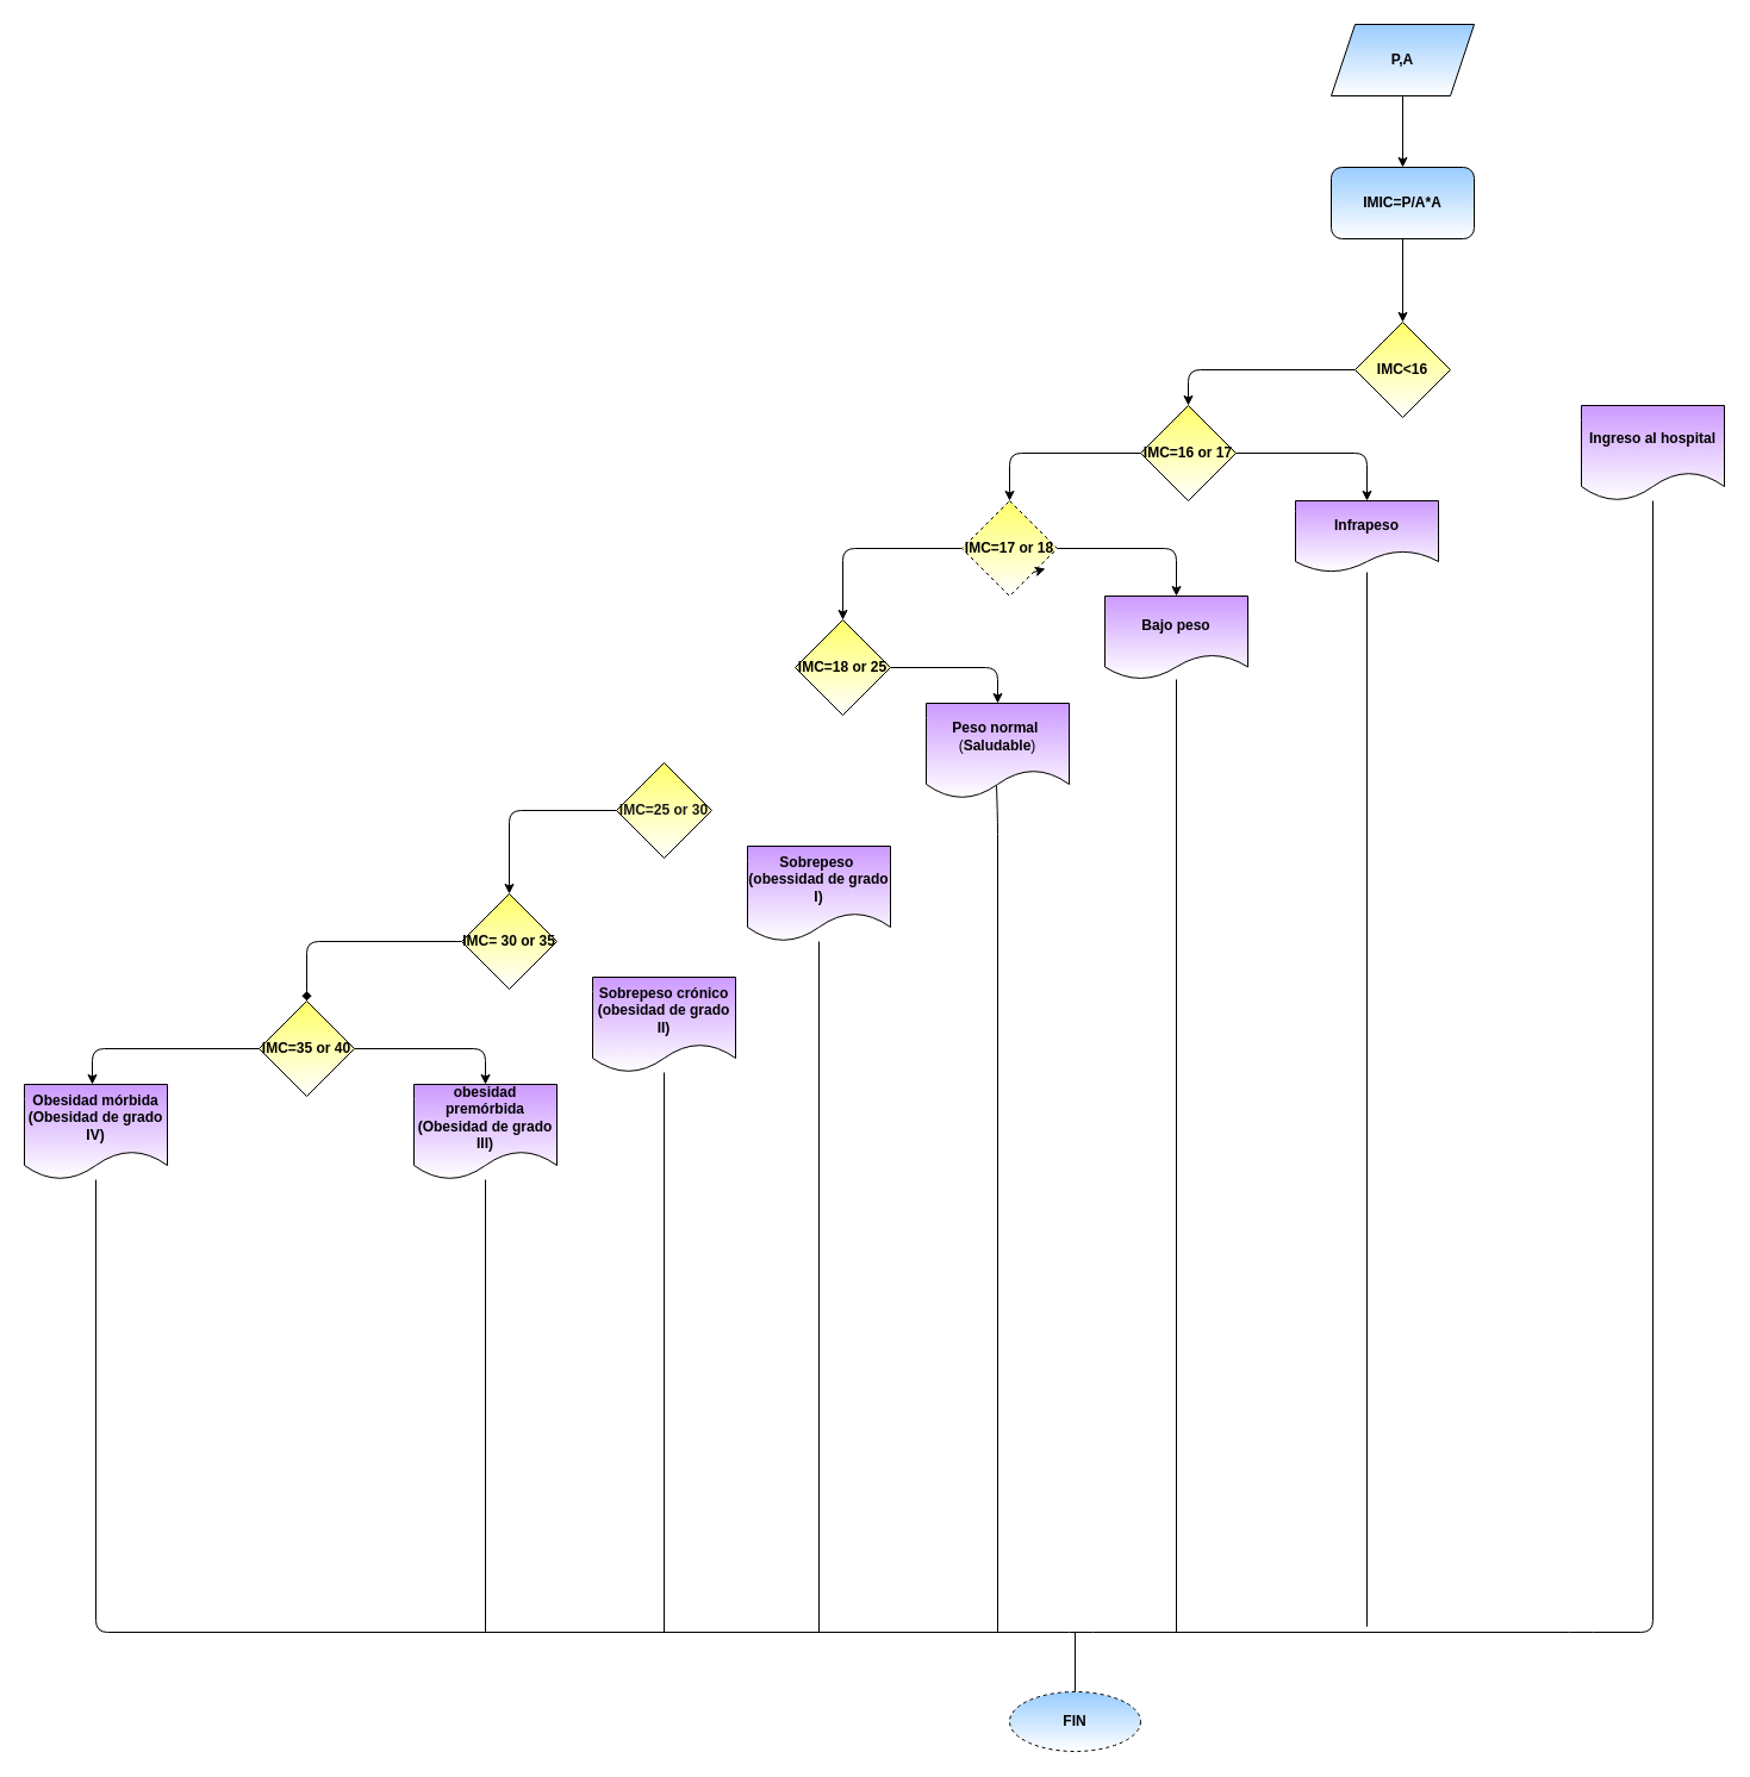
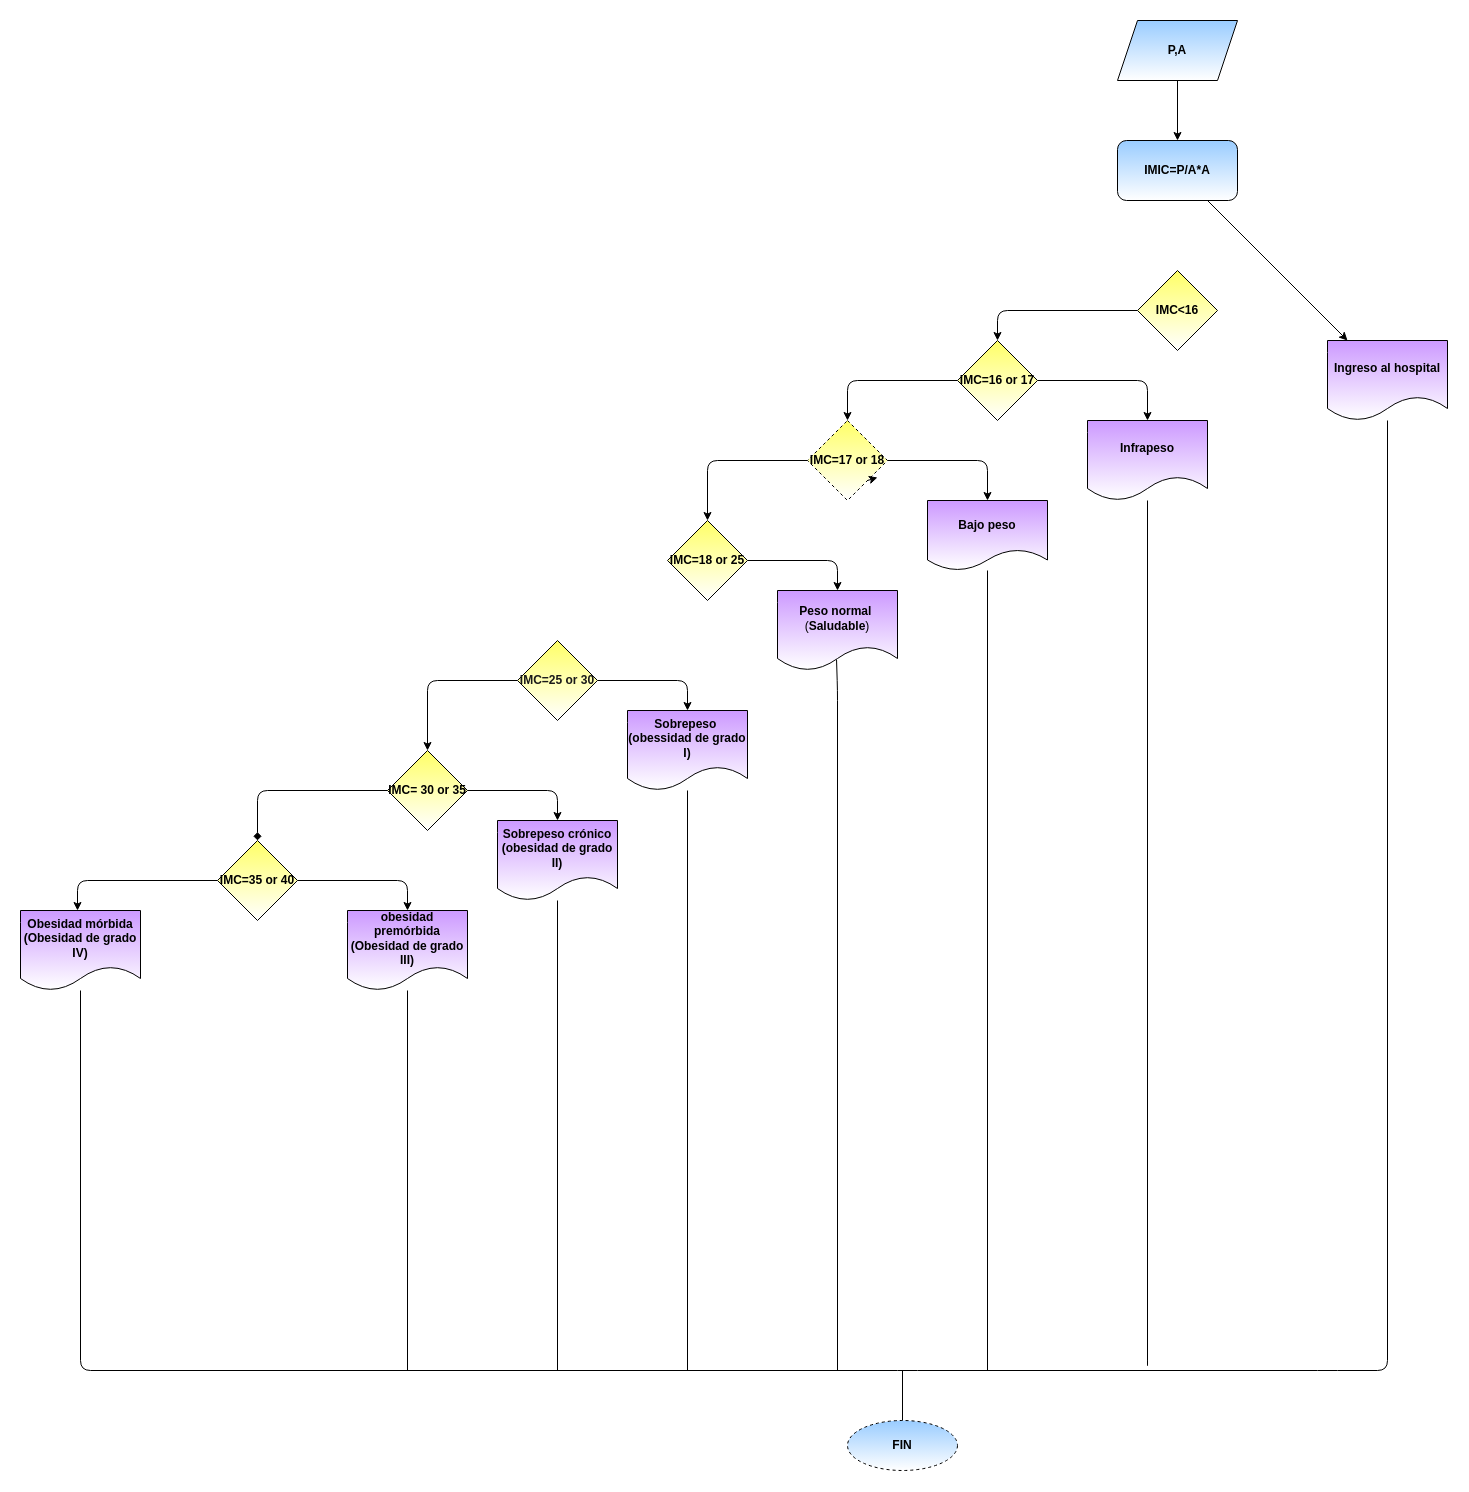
  <mxCell id="0" />
  <mxCell id="1" parent="0" />
  <mxCell id="2" value="" style="edgeStyle=none;html=1;" parent="1" source="3" target="5" edge="1"><mxGeometry relative="1" as="geometry" /></mxCell>
  <mxCell id="3" value="&lt;b&gt;&lt;font color=&quot;#000000&quot;&gt;P,A&lt;/font&gt;&lt;/b&gt;" style="shape=parallelogram;perimeter=parallelogramPerimeter;whiteSpace=wrap;html=1;fixedSize=1;fillColor=#99CCFF;gradientColor=#ffffff;" parent="1" vertex="1"><mxGeometry x="1117" y="20" width="120" height="60" as="geometry" /></mxCell>
- <mxCell id="4" value="" style="edgeStyle=none;html=1;" parent="1" source="5" target="7" edge="1"><mxGeometry relative="1" as="geometry" /></mxCell>
+ <mxCell id="4" value="" style="edgeStyle=none;html=1;" parent="1" source="5" target="9" edge="1"><mxGeometry relative="1" as="geometry" /></mxCell>
  <mxCell id="5" value="&lt;b&gt;&lt;font color=&quot;#000000&quot;&gt;IMIC=P/A*A&lt;/font&gt;&lt;/b&gt;" style="whiteSpace=wrap;html=1;fillColor=#99CCFF;gradientColor=#ffffff;rounded=1;" parent="1" vertex="1"><mxGeometry x="1117" y="140" width="120" height="60" as="geometry" /></mxCell>
  <mxCell id="6" value="" style="edgeStyle=none;html=1;" parent="1" source="7" target="12" edge="1"><mxGeometry relative="1" as="geometry"><Array as="points"><mxPoint x="997" y="310" /></Array></mxGeometry></mxCell>
  <mxCell id="7" value="&lt;b&gt;&lt;font color=&quot;#000000&quot;&gt;IMC&amp;lt;16&lt;/font&gt;&lt;/b&gt;" style="rhombus;whiteSpace=wrap;html=1;fillColor=#FFFF66;gradientColor=#ffffff;" parent="1" vertex="1"><mxGeometry x="1137" y="270" width="80" height="80" as="geometry" /></mxCell>
  <mxCell id="8" style="edgeStyle=none;html=1;endArrow=none;endFill=0;" edge="1" parent="1" source="9"><mxGeometry relative="1" as="geometry"><mxPoint x="867" y="1370" as="targetPoint" /><Array as="points"><mxPoint x="1387" y="1370" /><mxPoint x="1327" y="1370" /><mxPoint x="907" y="1370" /></Array></mxGeometry></mxCell>
  <mxCell id="9" value="&lt;b&gt;&lt;font color=&quot;#000000&quot;&gt;Ingreso al hospital&lt;/font&gt;&lt;/b&gt;" style="shape=document;whiteSpace=wrap;html=1;boundedLbl=1;fillColor=#CC99FF;gradientColor=#ffffff;" parent="1" vertex="1"><mxGeometry x="1327" y="340" width="120" height="80" as="geometry" /></mxCell>
  <mxCell id="10" style="edgeStyle=none;html=1;" parent="1" source="12" target="14" edge="1"><mxGeometry relative="1" as="geometry"><mxPoint x="1157" y="380" as="targetPoint" /><Array as="points"><mxPoint x="1147" y="380" /></Array></mxGeometry></mxCell>
  <mxCell id="11" value="" style="edgeStyle=none;html=1;" parent="1" source="12" target="17" edge="1"><mxGeometry relative="1" as="geometry"><Array as="points"><mxPoint y="380" x="847" /></Array></mxGeometry></mxCell>
  <mxCell id="12" value="&lt;b&gt;&lt;font color=&quot;#000000&quot;&gt;IMC=16 or 17&lt;/font&gt;&lt;/b&gt;" style="rhombus;whiteSpace=wrap;html=1;fillColor=#FFFF66;gradientColor=#ffffff;" parent="1" vertex="1"><mxGeometry x="957" y="340" width="80" height="80" as="geometry" /></mxCell>
  <mxCell id="13" style="edgeStyle=none;html=1;endArrow=none;endFill=0;" parent="1" source="14" edge="1"><mxGeometry relative="1" as="geometry"><mxPoint x="1147" y="1170" as="targetPoint" /><Array as="points"><mxPoint x="1147" y="1370" /><mxPoint x="1147" y="1290" /></Array></mxGeometry></mxCell>
- <mxCell id="14" value="&lt;b&gt;&lt;font color=&quot;#000000&quot;&gt;Infrapeso&lt;/font&gt;&lt;/b&gt;" style="shape=document;whiteSpace=wrap;html=1;boundedLbl=1;fillColor=#CC99FF;gradientColor=#ffffff;" parent="1" vertex="1"><mxGeometry x="1087" y="420" width="120" height="60" as="geometry" /></mxCell>
+ <mxCell id="14" value="&lt;b&gt;&lt;font color=&quot;#000000&quot;&gt;Infrapeso&lt;/font&gt;&lt;/b&gt;" style="shape=document;whiteSpace=wrap;html=1;boundedLbl=1;fillColor=#CC99FF;gradientColor=#ffffff;" parent="1" vertex="1"><mxGeometry x="1087" y="420" width="120" height="80" as="geometry" /></mxCell>
  <mxCell id="15" value="" style="edgeStyle=none;html=1;" parent="1" source="17" target="20" edge="1"><mxGeometry relative="1" as="geometry"><Array as="points"><mxPoint x="987" y="460" /></Array></mxGeometry></mxCell>
  <mxCell id="16" value="" style="edgeStyle=none;html=1;" parent="1" source="17" target="22" edge="1"><mxGeometry relative="1" as="geometry"><Array as="points"><mxPoint x="707" y="460" /></Array></mxGeometry></mxCell>
  <mxCell id="17" value="&lt;b&gt;&lt;font color=&quot;#000000&quot;&gt;IMC=17 or 18&lt;/font&gt;&lt;/b&gt;" style="rhombus;whiteSpace=wrap;html=1;fillColor=#FFFF66;gradientColor=#ffffff;dashed=1;" parent="1" vertex="1"><mxGeometry x="807" y="420" width="80" height="80" as="geometry" /></mxCell>
  <mxCell id="18" style="edgeStyle=none;html=1;exitX=1;exitY=1;exitDx=0;exitDy=0;entryX=0.875;entryY=0.713;entryDx=0;entryDy=0;entryPerimeter=0;" parent="1" source="17" target="17" edge="1"><mxGeometry relative="1" as="geometry" /></mxCell>
  <mxCell id="19" style="edgeStyle=none;html=1;endArrow=none;endFill=0;" edge="1" parent="1" source="20"><mxGeometry relative="1" as="geometry"><mxPoint x="987" y="1370" as="targetPoint" /></mxGeometry></mxCell>
  <mxCell id="20" value="&lt;b&gt;&lt;font color=&quot;#000000&quot;&gt;Bajo peso&lt;/font&gt;&lt;/b&gt;" style="shape=document;whiteSpace=wrap;html=1;boundedLbl=1;fillColor=#CC99FF;gradientColor=#ffffff;" parent="1" vertex="1"><mxGeometry x="927" y="500" width="120" height="70" as="geometry" /></mxCell>
  <mxCell id="21" value="" style="edgeStyle=none;html=1;" parent="1" source="22" target="24" edge="1"><mxGeometry relative="1" as="geometry"><Array as="points"><mxPoint x="837" y="560" /></Array></mxGeometry></mxCell>
  <mxCell id="22" value="&lt;b&gt;&lt;font color=&quot;#000000&quot;&gt;IMC=18 or 25&lt;/font&gt;&lt;/b&gt;" style="rhombus;whiteSpace=wrap;html=1;fillColor=#FFFF66;gradientColor=#ffffff;" parent="1" vertex="1"><mxGeometry x="667" y="520" width="80" height="80" as="geometry" /></mxCell>
  <mxCell id="23" style="edgeStyle=none;html=1;endArrow=none;endFill=0;exitX=0.492;exitY=0.863;exitDx=0;exitDy=0;exitPerimeter=0;" edge="1" parent="1" source="24"><mxGeometry relative="1" as="geometry"><mxPoint x="837" y="1370" as="targetPoint" /><Array as="points"><mxPoint x="837" y="690" /></Array></mxGeometry></mxCell>
  <mxCell id="24" value="&lt;b&gt;&lt;font color=&quot;#000000&quot;&gt;Peso normal&amp;nbsp;&lt;br&gt;&lt;/font&gt;&lt;/b&gt;(&lt;b&gt;&lt;font color=&quot;#000000&quot;&gt;Saludable&lt;/font&gt;&lt;/b&gt;)" style="shape=document;whiteSpace=wrap;html=1;boundedLbl=1;fillColor=#CC99FF;gradientColor=#ffffff;" parent="1" vertex="1"><mxGeometry x="777" y="590" width="120" height="80" as="geometry" /></mxCell>
+ <mxCell id="25" value="" style="edgeStyle=none;html=1;" parent="1" source="27" target="29" edge="1"><mxGeometry relative="1" as="geometry"><Array as="points"><mxPoint x="687" y="680" /></Array></mxGeometry></mxCell>
  <mxCell id="26" value="" style="edgeStyle=none;html=1;" parent="1" source="27" target="32" edge="1"><mxGeometry relative="1" as="geometry"><Array as="points"><mxPoint x="427" y="680" /></Array></mxGeometry></mxCell>
  <mxCell id="27" value="&lt;b&gt;&lt;font color=&quot;#1a1a1a&quot;&gt;IMC=25 or 30&lt;/font&gt;&lt;/b&gt;" style="rhombus;whiteSpace=wrap;html=1;fillColor=#FFFF66;gradientColor=#ffffff;" parent="1" vertex="1"><mxGeometry x="517" y="640" width="80" height="80" as="geometry" /></mxCell>
  <mxCell id="28" style="edgeStyle=none;html=1;endArrow=none;endFill=0;" edge="1" parent="1" source="29"><mxGeometry relative="1" as="geometry"><mxPoint x="687" y="1370" as="targetPoint" /></mxGeometry></mxCell>
  <mxCell id="29" value="&lt;b&gt;&lt;font color=&quot;#000000&quot;&gt;Sobrepeso&amp;nbsp;&lt;br&gt;(obessidad de grado I)&lt;br&gt;&lt;/font&gt;&lt;/b&gt;" style="shape=document;whiteSpace=wrap;html=1;boundedLbl=1;fillColor=#CC99FF;gradientColor=#ffffff;" parent="1" vertex="1"><mxGeometry x="627" y="710" width="120" height="80" as="geometry" /></mxCell>
+ <mxCell id="30" value="" style="edgeStyle=none;html=1;" parent="1" source="32" target="34" edge="1"><mxGeometry relative="1" as="geometry"><Array as="points"><mxPoint x="557" y="790" /></Array></mxGeometry></mxCell>
  <mxCell id="31" value="" style="edgeStyle=none;html=1;endArrow=diamond;" parent="1" source="32" target="37" edge="1"><mxGeometry relative="1" as="geometry"><Array as="points"><mxPoint x="257" y="790" /></Array></mxGeometry></mxCell>
  <mxCell id="32" value="&lt;b&gt;&lt;font color=&quot;#000000&quot;&gt;IMC= 30 or 35&lt;/font&gt;&lt;/b&gt;" style="rhombus;whiteSpace=wrap;html=1;fillColor=#FFFF66;gradientColor=#ffffff;" parent="1" vertex="1"><mxGeometry x="387" y="750" width="80" height="80" as="geometry" /></mxCell>
  <mxCell id="33" style="edgeStyle=none;html=1;endArrow=none;endFill=0;" edge="1" parent="1" source="34"><mxGeometry relative="1" as="geometry"><mxPoint x="557" y="1370" as="targetPoint" /></mxGeometry></mxCell>
  <mxCell id="34" value="&lt;b&gt;&lt;font color=&quot;#000000&quot;&gt;Sobrepeso crónico (obesidad de grado II)&lt;/font&gt;&lt;/b&gt;" style="shape=document;whiteSpace=wrap;html=1;boundedLbl=1;fillColor=#CC99FF;gradientColor=#ffffff;" parent="1" vertex="1"><mxGeometry x="497" y="820" width="120" height="80" as="geometry" /></mxCell>
  <mxCell id="35" value="" style="edgeStyle=none;html=1;" parent="1" source="37" target="39" edge="1"><mxGeometry relative="1" as="geometry"><Array as="points"><mxPoint x="407" y="880" /></Array></mxGeometry></mxCell>
  <mxCell id="36" value="" style="edgeStyle=none;html=1;" parent="1" source="37" edge="1"><mxGeometry relative="1" as="geometry"><Array as="points"><mxPoint x="77" y="880" /></Array><mxPoint x="77" y="910" as="targetPoint" /></mxGeometry></mxCell>
  <mxCell id="37" value="&lt;b&gt;&lt;font color=&quot;#000000&quot;&gt;IMC=35 or 40&lt;/font&gt;&lt;/b&gt;" style="rhombus;whiteSpace=wrap;html=1;fillColor=#FFFF66;gradientColor=#ffffff;" parent="1" vertex="1"><mxGeometry x="217" y="840" width="80" height="80" as="geometry" /></mxCell>
  <mxCell id="38" style="edgeStyle=none;html=1;endArrow=none;endFill=0;" edge="1" parent="1" source="39"><mxGeometry relative="1" as="geometry"><mxPoint x="407" y="1370" as="targetPoint" /></mxGeometry></mxCell>
  <mxCell id="39" value="&lt;b&gt;&lt;font color=&quot;#000000&quot;&gt;obesidad premórbida&lt;br&gt;(Obesidad de grado III)&lt;/font&gt;&lt;/b&gt;" style="shape=document;whiteSpace=wrap;html=1;boundedLbl=1;fillColor=#CC99FF;gradientColor=#ffffff;" parent="1" vertex="1"><mxGeometry x="347" y="910" width="120" height="80" as="geometry" /></mxCell>
  <mxCell id="40" style="edgeStyle=none;html=1;endArrow=none;endFill=0;" edge="1" parent="1" source="41"><mxGeometry relative="1" as="geometry"><mxPoint x="902" y="1370" as="targetPoint" /></mxGeometry></mxCell>
  <mxCell id="41" value="&lt;b&gt;&lt;font color=&quot;#000000&quot;&gt;FIN&lt;/font&gt;&lt;/b&gt;" style="ellipse;whiteSpace=wrap;html=1;fillColor=#99CCFF;gradientColor=#ffffff;dashed=1;" vertex="1" parent="1"><mxGeometry y="1420" width="110" height="50" as="geometry" x="847" /></mxCell>
  <mxCell id="42" style="edgeStyle=none;html=1;fontColor=#000000;endArrow=none;endFill=0;" edge="1" parent="1" source="43"><mxGeometry relative="1" as="geometry"><mxPoint x="877" y="1370" as="targetPoint" /><Array as="points"><mxPoint x="80" y="1370" /></Array></mxGeometry></mxCell>
  <mxCell id="43" value="&lt;b&gt;Obesidad mórbida&lt;br&gt;(Obesidad de grado IV)&lt;/b&gt;" style="shape=document;whiteSpace=wrap;html=1;boundedLbl=1;fontColor=#000000;fillColor=#CC99FF;gradientColor=#ffffff;" vertex="1" parent="1"><mxGeometry x="20" y="910" width="120" height="80" as="geometry" /></mxCell>
